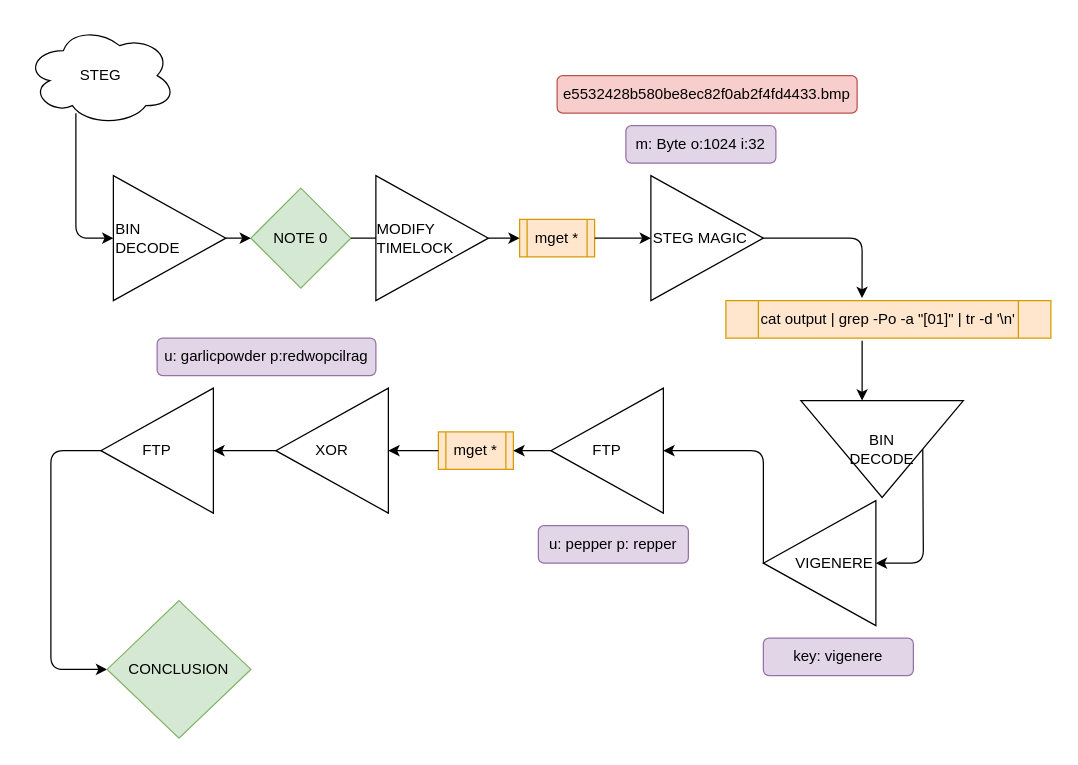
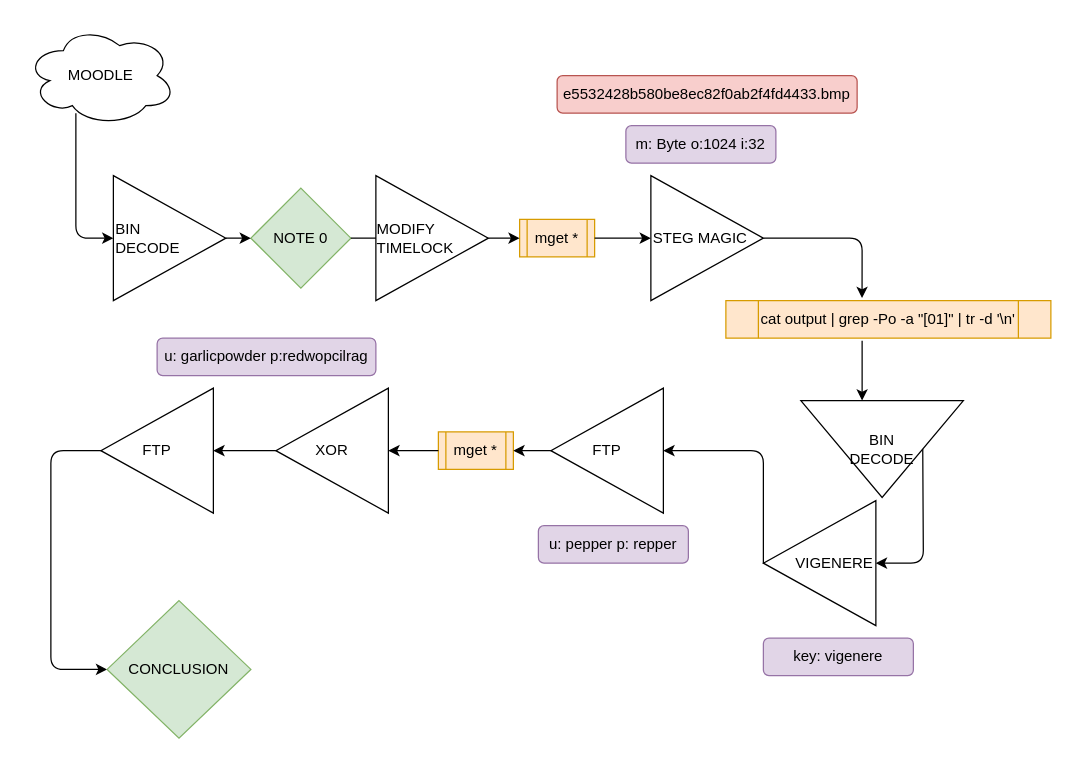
  <mxCell id="0" />
  <mxCell id="1" parent="0" />
- <mxCell id="2" value="&lt;div&gt;STEG&lt;/div&gt;" style="ellipse;shape=cloud;whiteSpace=wrap;html=1;" vertex="1" parent="1"><mxGeometry y="20" width="120" height="80" as="geometry" x="20" /></mxCell>
+ <mxCell id="2" value="&lt;div&gt;MOODLE&lt;/div&gt;" style="ellipse;shape=cloud;whiteSpace=wrap;html=1;" vertex="1" parent="1"><mxGeometry y="20" width="120" height="80" as="geometry" x="20" /></mxCell>
  <mxCell id="3" value="&lt;div align=&quot;left&quot;&gt;BIN&lt;/div&gt;&lt;div align=&quot;left&quot;&gt;DECODE&lt;br&gt;&lt;/div&gt;" style="triangle;whiteSpace=wrap;html=1;align=left;" vertex="1" parent="1"><mxGeometry x="90" y="140" width="90" height="100" as="geometry" /></mxCell>
  <mxCell id="4" value="NOTE 0" style="rhombus;whiteSpace=wrap;html=1;fillColor=#d5e8d4;strokeColor=#82b366;" vertex="1" parent="1"><mxGeometry x="200" y="150" width="80" height="80" as="geometry" /></mxCell>
  <mxCell id="5" value="&lt;div align=&quot;left&quot;&gt;MODIFY TIMELOCK&lt;br&gt;&lt;/div&gt;" style="triangle;whiteSpace=wrap;html=1;" vertex="1" parent="1"><mxGeometry x="300" y="140" width="90" height="100" as="geometry" /></mxCell>
  <mxCell id="6" value="mget *" style="shape=process;whiteSpace=wrap;html=1;backgroundOutline=1;fillColor=#ffe6cc;strokeColor=#d79b00;" vertex="1" parent="1"><mxGeometry x="415" y="175" width="60" height="30" as="geometry" /></mxCell>
  <mxCell id="7" value="FTP" style="triangle;whiteSpace=wrap;html=1;direction=west;" vertex="1" parent="1"><mxGeometry x="440" y="310" width="90" height="100" as="geometry" /></mxCell>
  <mxCell id="8" value="" style="endArrow=classic;html=1;exitX=1;exitY=0.5;exitDx=0;exitDy=0;entryX=0;entryY=0.5;entryDx=0;entryDy=0;" edge="1" parent="1" source="5" target="6"><mxGeometry width="50" height="50" relative="1" as="geometry"><mxPoint x="420" y="280" as="sourcePoint" /><mxPoint x="470" y="230" as="targetPoint" /></mxGeometry></mxCell>
  <mxCell id="9" value="" style="endArrow=none;html=1;exitX=1;exitY=0.5;exitDx=0;exitDy=0;entryX=0;entryY=0.5;entryDx=0;entryDy=0;" edge="1" parent="1" source="4" target="5"><mxGeometry width="50" height="50" relative="1" as="geometry"><mxPoint x="420" y="280" as="sourcePoint" /><mxPoint x="470" y="230" as="targetPoint" /></mxGeometry></mxCell>
  <mxCell id="10" value="" style="endArrow=classic;html=1;" edge="1" parent="1"><mxGeometry width="50" height="50" relative="1" as="geometry"><mxPoint x="60" y="90" as="sourcePoint" /><mxPoint x="90" y="190" as="targetPoint" /><Array as="points"><mxPoint x="60" y="190" /></Array></mxGeometry></mxCell>
  <mxCell id="11" value="" style="endArrow=classic;html=1;exitX=1;exitY=0.5;exitDx=0;exitDy=0;" edge="1" parent="1" source="3"><mxGeometry width="50" height="50" relative="1" as="geometry"><mxPoint x="420" y="280" as="sourcePoint" /><mxPoint x="200" y="190" as="targetPoint" /></mxGeometry></mxCell>
  <mxCell id="12" value="&lt;div align=&quot;left&quot;&gt;STEG MAGIC&lt;br&gt;&lt;/div&gt;" style="triangle;whiteSpace=wrap;html=1;align=left;" vertex="1" parent="1"><mxGeometry x="520" y="140" width="90" height="100" as="geometry" /></mxCell>
  <mxCell id="13" value="" style="endArrow=classic;html=1;entryX=0;entryY=0.5;entryDx=0;entryDy=0;exitX=1;exitY=0.5;exitDx=0;exitDy=0;" edge="1" parent="1" source="6" target="12"><mxGeometry width="50" height="50" relative="1" as="geometry"><mxPoint x="420" y="280" as="sourcePoint" /><mxPoint x="470" y="230" as="targetPoint" /></mxGeometry></mxCell>
  <mxCell id="14" value="" style="endArrow=classic;html=1;exitX=1;exitY=0.5;exitDx=0;exitDy=0;entryX=0.419;entryY=-0.067;entryDx=0;entryDy=0;entryPerimeter=0;" edge="1" parent="1" source="12" target="16"><mxGeometry width="50" height="50" relative="1" as="geometry"><mxPoint x="420" y="280" as="sourcePoint" /><mxPoint x="760" y="190" as="targetPoint" /><Array as="points"><mxPoint x="689" y="190" /></Array></mxGeometry></mxCell>
  <mxCell id="15" value="m: Byte o:1024 i:32" style="rounded=1;whiteSpace=wrap;html=1;fillColor=#e1d5e7;strokeColor=#9673a6;" vertex="1" parent="1"><mxGeometry x="500" y="100" width="120" height="30" as="geometry" /></mxCell>
  <mxCell id="16" value="cat output | grep -Po -a &quot;[01]&quot; | tr -d '\n'" style="shape=process;whiteSpace=wrap;html=1;backgroundOutline=1;fillColor=#ffe6cc;strokeColor=#d79b00;" vertex="1" parent="1"><mxGeometry x="580" y="240" width="260" height="30" as="geometry" /></mxCell>
  <mxCell id="17" value="&lt;div align=&quot;right&quot;&gt;VIGENERE&lt;/div&gt;" style="triangle;whiteSpace=wrap;html=1;align=right;direction=west;" vertex="1" parent="1"><mxGeometry x="610" y="400" width="90" height="100" as="geometry" /></mxCell>
  <mxCell id="18" value="" style="endArrow=classic;html=1;" edge="1" parent="1"><mxGeometry width="50" height="50" relative="1" as="geometry"><mxPoint x="689" y="272" as="sourcePoint" /><mxPoint x="689" y="320" as="targetPoint" /></mxGeometry></mxCell>
  <mxCell id="19" value="key: vigenere" style="rounded=1;whiteSpace=wrap;html=1;fillColor=#e1d5e7;strokeColor=#9673a6;" vertex="1" parent="1"><mxGeometry x="610" y="510" width="120" height="30" as="geometry" /></mxCell>
  <mxCell id="20" value="u: pepper p: repper" style="rounded=1;whiteSpace=wrap;html=1;fillColor=#e1d5e7;strokeColor=#9673a6;" vertex="1" parent="1"><mxGeometry x="430" y="420" width="120" height="30" as="geometry" /></mxCell>
  <mxCell id="21" value="" style="endArrow=classic;html=1;exitX=1;exitY=0.5;exitDx=0;exitDy=0;entryX=0;entryY=0.5;entryDx=0;entryDy=0;" edge="1" parent="1" source="17" target="7"><mxGeometry width="50" height="50" relative="1" as="geometry"><mxPoint x="400" y="280" as="sourcePoint" /><mxPoint x="450" y="230" as="targetPoint" /><Array as="points"><mxPoint x="610" y="360" /></Array></mxGeometry></mxCell>
  <mxCell id="22" value="mget *" style="shape=process;whiteSpace=wrap;html=1;backgroundOutline=1;fillColor=#ffe6cc;strokeColor=#d79b00;" vertex="1" parent="1"><mxGeometry x="350" y="345" width="60" height="30" as="geometry" /></mxCell>
  <mxCell id="23" value="" style="endArrow=classic;html=1;exitX=1;exitY=0.5;exitDx=0;exitDy=0;entryX=1;entryY=0.5;entryDx=0;entryDy=0;" edge="1" parent="1" source="7" target="22"><mxGeometry width="50" height="50" relative="1" as="geometry"><mxPoint x="620" y="370" as="sourcePoint" /><mxPoint x="540" y="370" as="targetPoint" /></mxGeometry></mxCell>
  <mxCell id="24" value="XOR" style="triangle;whiteSpace=wrap;html=1;direction=west;" vertex="1" parent="1"><mxGeometry x="220" y="310" width="90" height="100" as="geometry" /></mxCell>
  <mxCell id="25" value="" style="endArrow=classic;html=1;exitX=0;exitY=0.5;exitDx=0;exitDy=0;entryX=0;entryY=0.5;entryDx=0;entryDy=0;" edge="1" parent="1" source="22" target="24"><mxGeometry width="50" height="50" relative="1" as="geometry"><mxPoint x="400" y="280" as="sourcePoint" /><mxPoint x="450" y="230" as="targetPoint" /></mxGeometry></mxCell>
  <mxCell id="26" value="" style="endArrow=classic;html=1;exitX=1;exitY=0.5;exitDx=0;exitDy=0;" edge="1" parent="1" source="24"><mxGeometry width="50" height="50" relative="1" as="geometry"><mxPoint x="400" y="280" as="sourcePoint" /><mxPoint x="170" y="360" as="targetPoint" /></mxGeometry></mxCell>
  <mxCell id="27" value="FTP" style="triangle;whiteSpace=wrap;html=1;direction=west;" vertex="1" parent="1"><mxGeometry x="80" y="310" width="90" height="100" as="geometry" /></mxCell>
  <mxCell id="28" value="u: garlicpowder p:redwopcilrag" style="rounded=1;whiteSpace=wrap;html=1;fillColor=#e1d5e7;strokeColor=#9673a6;" vertex="1" parent="1"><mxGeometry x="125" y="270" width="175" height="30" as="geometry" /></mxCell>
  <mxCell id="29" value="" style="endArrow=classic;html=1;exitX=1;exitY=0.5;exitDx=0;exitDy=0;entryX=0;entryY=0.5;entryDx=0;entryDy=0;" edge="1" parent="1" source="27" target="31"><mxGeometry width="50" height="50" relative="1" as="geometry"><mxPoint x="400" y="280" as="sourcePoint" /><mxPoint x="40" y="400" as="targetPoint" /><Array as="points"><mxPoint x="40" y="360" /><mxPoint x="40" y="535" /></Array></mxGeometry></mxCell>
  <mxCell id="30" value="e5532428b580be8ec82f0ab2f4fd4433.bmp" style="rounded=1;whiteSpace=wrap;html=1;fillColor=#f8cecc;strokeColor=#b85450;" vertex="1" parent="1"><mxGeometry x="445" y="60" width="240" height="30" as="geometry" /></mxCell>
  <mxCell id="31" value="CONCLUSION" style="rhombus;whiteSpace=wrap;html=1;fillColor=#d5e8d4;strokeColor=#82b366;" vertex="1" parent="1"><mxGeometry x="85" y="480" width="115" height="110" as="geometry" /></mxCell>
  <mxCell id="32" value="&lt;div align=&quot;center&quot;&gt;BIN&lt;/div&gt;&lt;div align=&quot;center&quot;&gt;DECODE&lt;br&gt;&lt;/div&gt;" style="triangle;whiteSpace=wrap;html=1;align=center;direction=south;" vertex="1" parent="1"><mxGeometry x="640" y="320" width="130" height="77.5" as="geometry" /></mxCell>
  <mxCell id="33" value="" style="endArrow=classic;html=1;exitX=0.5;exitY=0;exitDx=0;exitDy=0;entryX=0;entryY=0.5;entryDx=0;entryDy=0;" edge="1" parent="1" source="32" target="17"><mxGeometry width="50" height="50" relative="1" as="geometry"><mxPoint x="400" y="380" as="sourcePoint" /><mxPoint x="760" y="440" as="targetPoint" /><Array as="points"><mxPoint x="738" y="450" /></Array></mxGeometry></mxCell>
